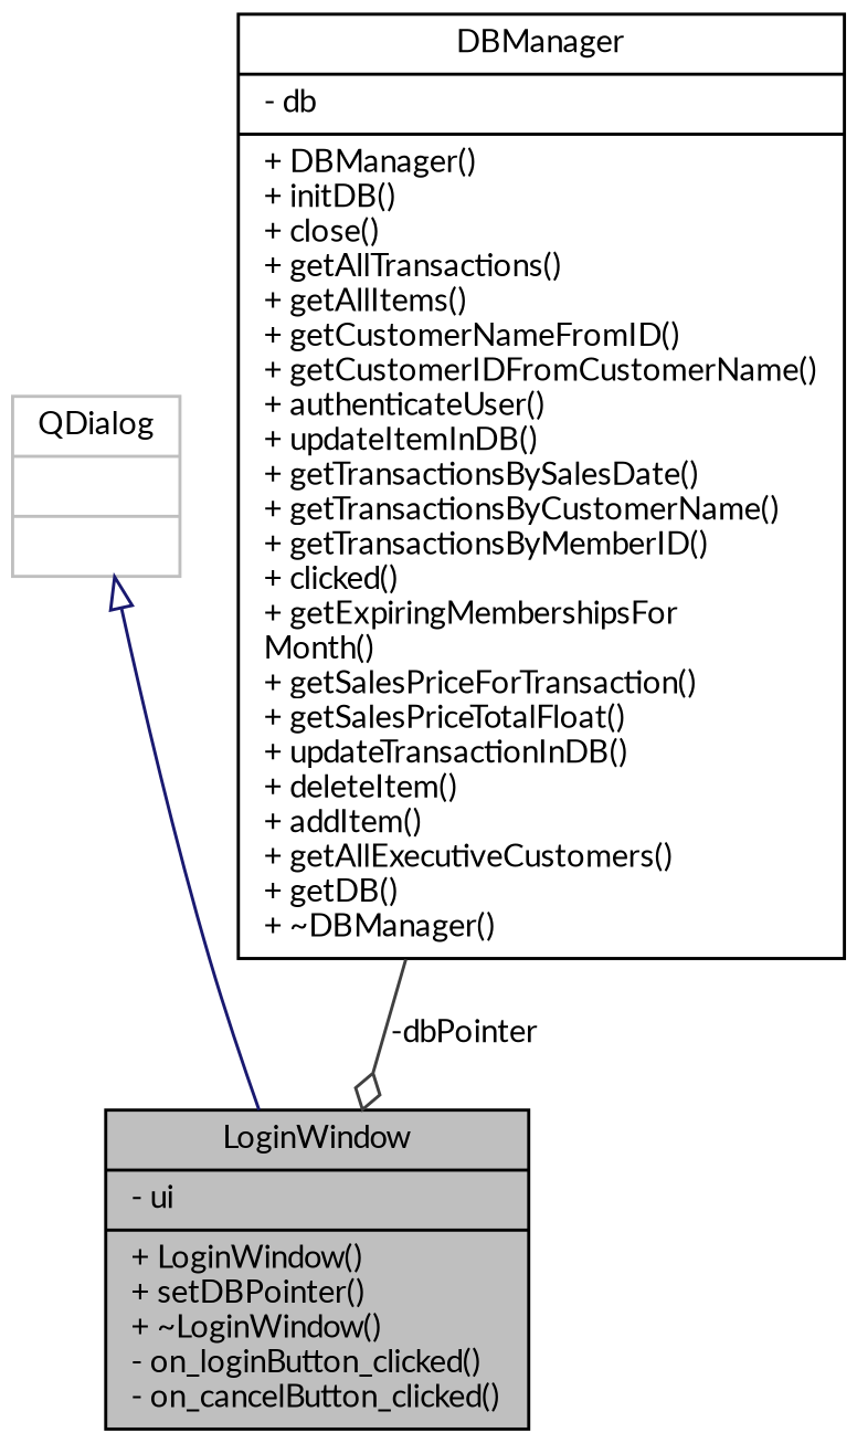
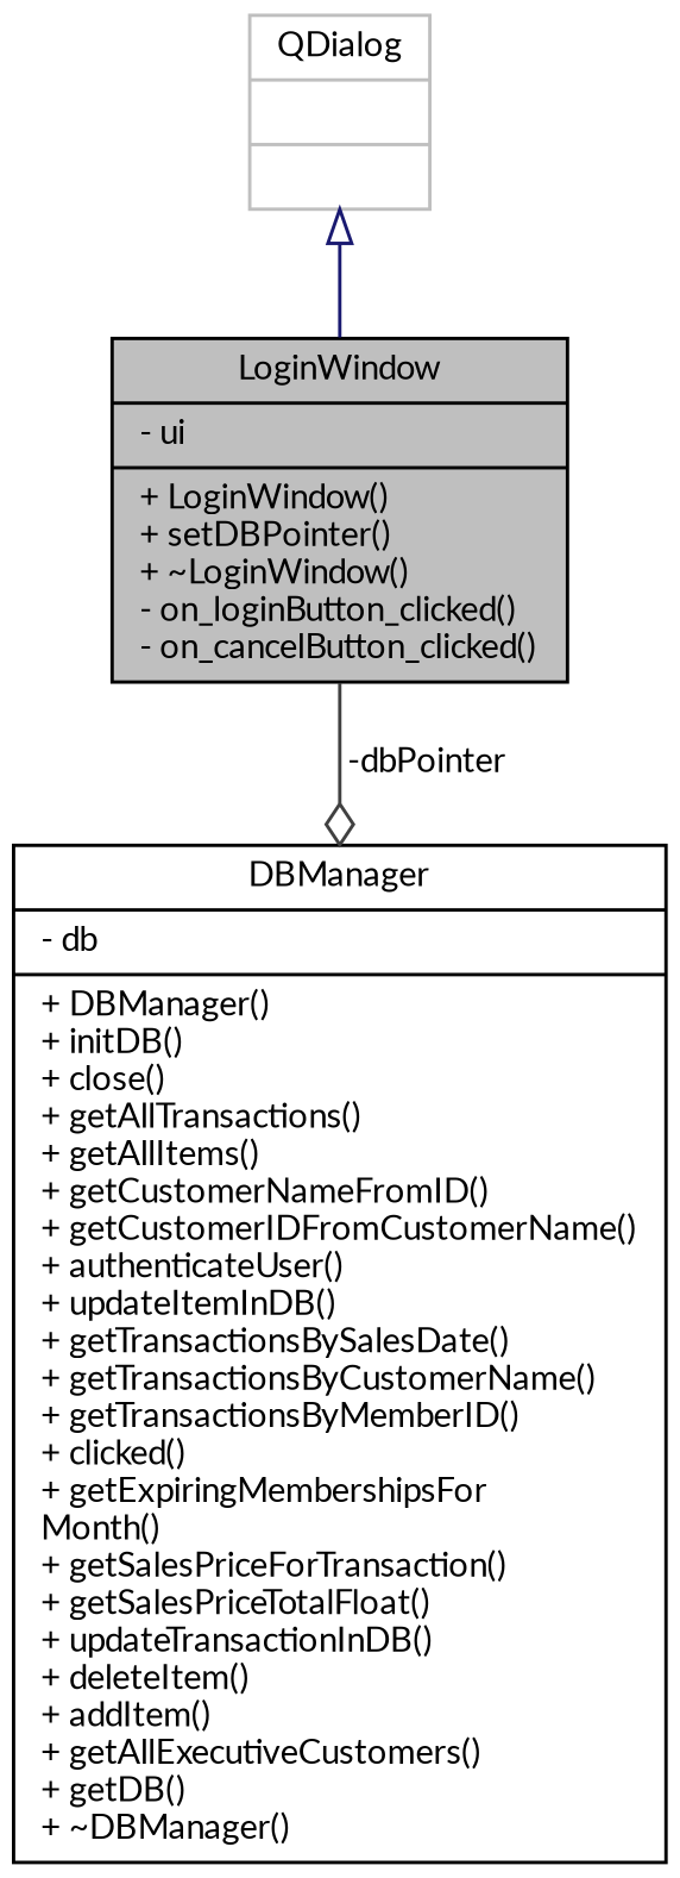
  digraph {
    fontname=Lato
    node [color=black fontname=Lato fontsize=10 shape=record]
    edge [fontname=Lato fontsize=10 labelfontname=Helvetica labelfontsize=10 style=solid]
    n1 [fillcolor=grey75 fontcolor=black height=0.2 label="{LoginWindow\n|- ui\l|+ LoginWindow()\l+ setDBPointer()\l+ ~LoginWindow()\l- on_loginButton_clicked()\l- on_cancelButton_clicked()\l}" style=filled width=0.4]
    n2 [color=grey75 height=0.2 label="{QDialog\n||}" width=0.4]
    n3 [height=0.2 label="{DBManager\n|- db\l|+ DBManager()\l+ initDB()\l+ close()\l+ getAllTransactions()\l+ getAllItems()\l+ getCustomerNameFromID()\l+ getCustomerIDFromCustomerName()\l+ authenticateUser()\l+ updateItemInDB()\l+ getTransactionsBySalesDate()\l+ getTransactionsByCustomerName()\l+ getTransactionsByMemberID()\l+ clicked()\l+ getExpiringMembershipsFor\lMonth()\l+ getSalesPriceForTransaction()\l+ getSalesPriceTotalFloat()\l+ updateTransactionInDB()\l+ deleteItem()\l+ addItem()\l+ getAllExecutiveCustomers()\l+ getDB()\l+ ~DBManager()\l}" width=0.4]
    n2 -> n1 [arrowtail=onormal color=midnightblue dir=back]
-   n3 -> n1 [arrowhead=odiamond color=grey25 label=" -dbPointer"]
+   n1 -> n3 [arrowhead=odiamond color=grey25 label=" -dbPointer"]
  }
